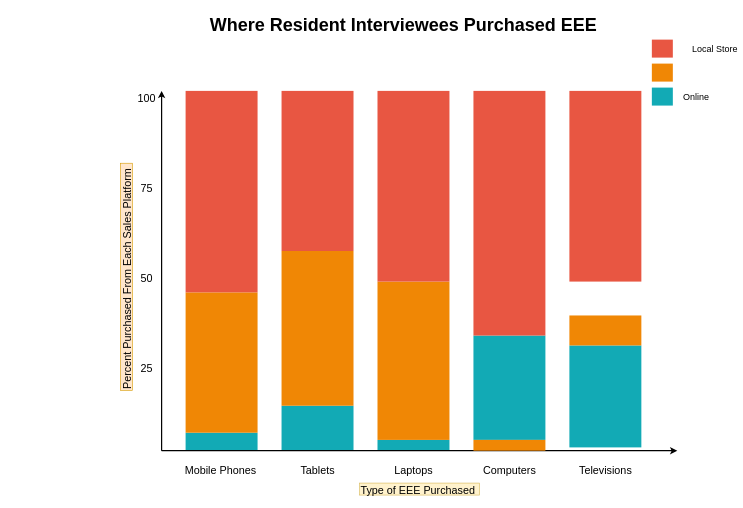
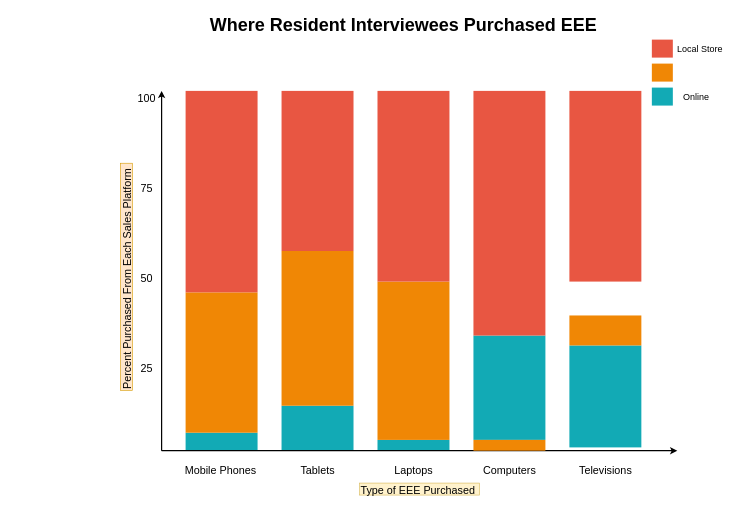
  <mxCell id="0" />
  <mxCell id="1" parent="0" />
  <mxCell id="2" value="" style="whiteSpace=wrap;fillColor=#12AAB5;gradientColor=none;gradientDirection=east;strokeColor=none;html=1;fontColor=#23445d;" parent="1" vertex="1"><mxGeometry x="309" y="721" width="120" height="30" as="geometry" /></mxCell>
  <mxCell id="3" value="" style="whiteSpace=wrap;fillColor=#12AAB5;gradientColor=none;gradientDirection=east;strokeColor=none;html=1;fontColor=#23445d;" parent="1" vertex="1"><mxGeometry x="469" y="676" width="120" height="75.0" as="geometry" /></mxCell>
  <mxCell id="4" value="" style="whiteSpace=wrap;fillColor=#12AAB5;gradientColor=none;gradientDirection=east;strokeColor=none;html=1;fontColor=#23445d;" parent="1" vertex="1"><mxGeometry x="629" y="733" width="120" height="18" as="geometry" /></mxCell>
  <mxCell id="5" value="" style="whiteSpace=wrap;fillColor=#12AAB5;gradientColor=none;gradientDirection=east;strokeColor=none;html=1;fontColor=#23445d;" parent="1" vertex="1"><mxGeometry x="789" y="559" width="120" height="174" as="geometry" /></mxCell>
  <mxCell id="6" value="" style="edgeStyle=none;html=1;fontColor=#000000;strokeWidth=2;strokeColor=#000000;rounded=0;" parent="1" edge="1"><mxGeometry width="100" height="100" relative="1" as="geometry"><mxPoint x="269" y="751" as="sourcePoint" /><mxPoint x="269" y="151" as="targetPoint" /></mxGeometry></mxCell>
  <mxCell id="7" value="" style="whiteSpace=wrap;fillColor=#F08705;gradientColor=none;gradientDirection=east;strokeColor=none;html=1;fontColor=#23445d;" parent="1" vertex="1"><mxGeometry x="309" y="487" width="120" height="234" as="geometry" /></mxCell>
  <mxCell id="8" value="" style="whiteSpace=wrap;fillColor=#E85642;gradientColor=none;gradientDirection=east;strokeColor=none;html=1;fontColor=#23445d;" parent="1" vertex="1"><mxGeometry x="309" y="151" width="120" height="336" as="geometry" /></mxCell>
  <mxCell id="9" value="" style="whiteSpace=wrap;fillColor=#F08705;gradientColor=none;gradientDirection=east;strokeColor=none;html=1;fontColor=#23445d;" parent="1" vertex="1"><mxGeometry x="469" y="418" width="120" height="258" as="geometry" /></mxCell>
  <mxCell id="10" value="" style="whiteSpace=wrap;fillColor=#E85642;gradientColor=none;gradientDirection=east;strokeColor=none;html=1;fontColor=#23445d;" parent="1" vertex="1"><mxGeometry x="469" y="151" width="120" height="267" as="geometry" /></mxCell>
  <mxCell id="11" value="" style="whiteSpace=wrap;fillColor=#F08705;gradientColor=none;gradientDirection=east;strokeColor=none;html=1;fontColor=#23445d;" parent="1" vertex="1"><mxGeometry x="629" y="469" width="120" height="264" as="geometry" /></mxCell>
  <mxCell id="12" value="" style="whiteSpace=wrap;fillColor=#E85642;gradientColor=none;gradientDirection=east;strokeColor=none;html=1;fontColor=#23445d;" parent="1" vertex="1"><mxGeometry x="629" y="151" width="120" height="318" as="geometry" /></mxCell>
  <mxCell id="13" value="" style="edgeStyle=none;html=1;fontColor=#000000;strokeWidth=2;strokeColor=#000000;rounded=0;" parent="1" edge="1"><mxGeometry width="100" height="100" relative="1" as="geometry"><mxPoint x="269" y="751" as="sourcePoint" /><mxPoint x="1129" y="751" as="targetPoint" /></mxGeometry></mxCell>
  <mxCell id="14" value="Type of EEE Purchased" style="text;spacingTop=-5;html=1;fontSize=18;fontStyle=0;points=[];fillColor=#fff2cc;strokeColor=#d6b656;" parent="1" vertex="1"><mxGeometry x="599" y="805" width="200" height="20" as="geometry" /></mxCell>
  <mxCell id="15" value="Mobile Phones" style="text;spacingTop=-5;align=center;verticalAlign=middle;fontStyle=0;html=1;fontSize=18;points=[];strokeColor=none;" parent="1" vertex="1"><mxGeometry x="306.5" y="771" width="120" height="30" as="geometry" /></mxCell>
  <mxCell id="16" value="Tablets" style="text;spacingTop=-5;align=center;verticalAlign=middle;fontStyle=0;html=1;fontSize=18;points=[];strokeColor=none;" parent="1" vertex="1"><mxGeometry x="469" y="771" width="120" height="30" as="geometry" /></mxCell>
  <mxCell id="17" value="Laptops" style="text;spacingTop=-5;align=center;verticalAlign=middle;fontStyle=0;html=1;fontSize=18;points=[];strokeColor=none;" parent="1" vertex="1"><mxGeometry x="629" y="771" width="120" height="30" as="geometry" /></mxCell>
  <mxCell id="18" value="" style="whiteSpace=wrap;fillColor=#12AAB5;gradientColor=none;gradientDirection=east;strokeColor=none;html=1;fontColor=#23445d;" parent="1" vertex="1"><mxGeometry x="1086.5" y="145.5" width="35.0" height="30.0" as="geometry" /></mxCell>
  <mxCell id="19" value="" style="whiteSpace=wrap;fillColor=#F08705;gradientColor=none;gradientDirection=east;strokeColor=none;html=1;fontColor=#23445d;" parent="1" vertex="1"><mxGeometry x="1086.5" y="105.5" width="35.0" height="30.0" as="geometry" /></mxCell>
  <mxCell id="20" value="" style="whiteSpace=wrap;fillColor=#E85642;gradientColor=none;gradientDirection=east;strokeColor=none;html=1;fontColor=#23445d;" parent="1" vertex="1"><mxGeometry x="1086.5" y="65.5" width="35.0" height="30.0" as="geometry" /></mxCell>
- <mxCell id="21" value="Local Store" style="text;spacingTop=-5;html=1;points=[];fontSize=15;" parent="1" vertex="1"><mxGeometry x="1151.5" y="70.5" width="80" height="20" as="geometry" /></mxCell>
+ <mxCell id="21" value="Local Store" style="text;spacingTop=-5;html=1;points=[];fontSize=15;" parent="1" vertex="1"><mxGeometry x="1126.5" y="70.5" width="80" height="20" as="geometry" /></mxCell>
  <mxCell id="22" value="Online" style="text;spacingTop=-5;html=1;points=[];fontSize=15;" parent="1" vertex="1"><mxGeometry x="1136.5" y="150.5" width="80" height="20" as="geometry" /></mxCell>
  <mxCell id="23" value="Percent Purchased From Each Sales Platform" style="text;spacingTop=-5;html=1;fontSize=18;fontStyle=0;points=[];rotation=-90;fillColor=#ffe6cc;strokeColor=#d79b00;" parent="1" vertex="1"><mxGeometry x="20.88" y="451" width="378.75" height="20" as="geometry" /></mxCell>
  <mxCell id="24" value="25" style="text;spacingTop=-5;align=center;verticalAlign=middle;fontStyle=0;html=1;fontSize=18;points=[]" parent="1" vertex="1"><mxGeometry x="229" y="601" width="30" height="30" as="geometry" /></mxCell>
  <mxCell id="25" value="50" style="text;spacingTop=-5;align=center;verticalAlign=middle;fontStyle=0;html=1;fontSize=18;points=[]" parent="1" vertex="1"><mxGeometry x="229" y="451" width="30" height="30" as="geometry" /></mxCell>
  <mxCell id="26" value="75" style="text;spacingTop=-5;align=center;verticalAlign=middle;fontStyle=0;html=1;fontSize=18;points=[]" parent="1" vertex="1"><mxGeometry x="229" y="301" width="30" height="30" as="geometry" /></mxCell>
  <mxCell id="27" value="&lt;font style=&quot;font-size: 30px&quot;&gt;Where Resident Interviewees Purchased EEE&lt;/font&gt;" style="text;spacingTop=-5;align=center;verticalAlign=middle;fontSize=30;fontStyle=1;html=1;points=[]" parent="1" vertex="1"><mxGeometry x="266.5" y="20.5" width="810" height="45" as="geometry" /></mxCell>
  <mxCell id="28" value="" style="whiteSpace=wrap;fillColor=#F08705;gradientColor=none;gradientDirection=east;strokeColor=none;html=1;fontColor=#23445d;" parent="1" vertex="1"><mxGeometry x="789" y="733" width="120" height="18" as="geometry" /></mxCell>
  <mxCell id="29" value="" style="whiteSpace=wrap;fillColor=#E85642;gradientColor=none;gradientDirection=east;strokeColor=none;html=1;fontColor=#23445d;" parent="1" vertex="1"><mxGeometry x="789" y="151" width="120" height="408" as="geometry" /></mxCell>
  <mxCell id="30" value="Computers" style="text;spacingTop=-5;align=center;verticalAlign=middle;fontStyle=0;html=1;fontSize=18;points=[];strokeColor=none;" parent="1" vertex="1"><mxGeometry x="789" y="771" width="120" height="30" as="geometry" /></mxCell>
  <mxCell id="31" value="Televisions" style="text;spacingTop=-5;align=center;verticalAlign=middle;fontStyle=0;html=1;fontSize=18;points=[];strokeColor=none;" vertex="1" parent="1"><mxGeometry x="949" y="771" width="120" height="30" as="geometry" /></mxCell>
  <mxCell id="32" value="" style="whiteSpace=wrap;fillColor=#12AAB5;gradientColor=none;gradientDirection=east;strokeColor=none;html=1;fontColor=#23445d;" vertex="1" parent="1"><mxGeometry x="949" y="575.5" width="120" height="170" as="geometry" /></mxCell>
  <mxCell id="33" value="100" style="text;spacingTop=-5;align=center;verticalAlign=middle;fontStyle=0;html=1;fontSize=18;points=[]" vertex="1" parent="1"><mxGeometry x="229" y="151" width="30" height="30" as="geometry" /></mxCell>
  <mxCell id="34" value="" style="whiteSpace=wrap;fillColor=#F08705;gradientColor=none;gradientDirection=east;strokeColor=none;html=1;fontColor=#23445d;" vertex="1" parent="1"><mxGeometry x="949" y="525.5" width="120" height="50" as="geometry" /></mxCell>
  <mxCell id="35" value="" style="whiteSpace=wrap;fillColor=#E85642;gradientColor=none;gradientDirection=east;strokeColor=none;html=1;fontColor=#23445d;" vertex="1" parent="1"><mxGeometry x="949" y="151" width="120" height="318" as="geometry" /></mxCell>
